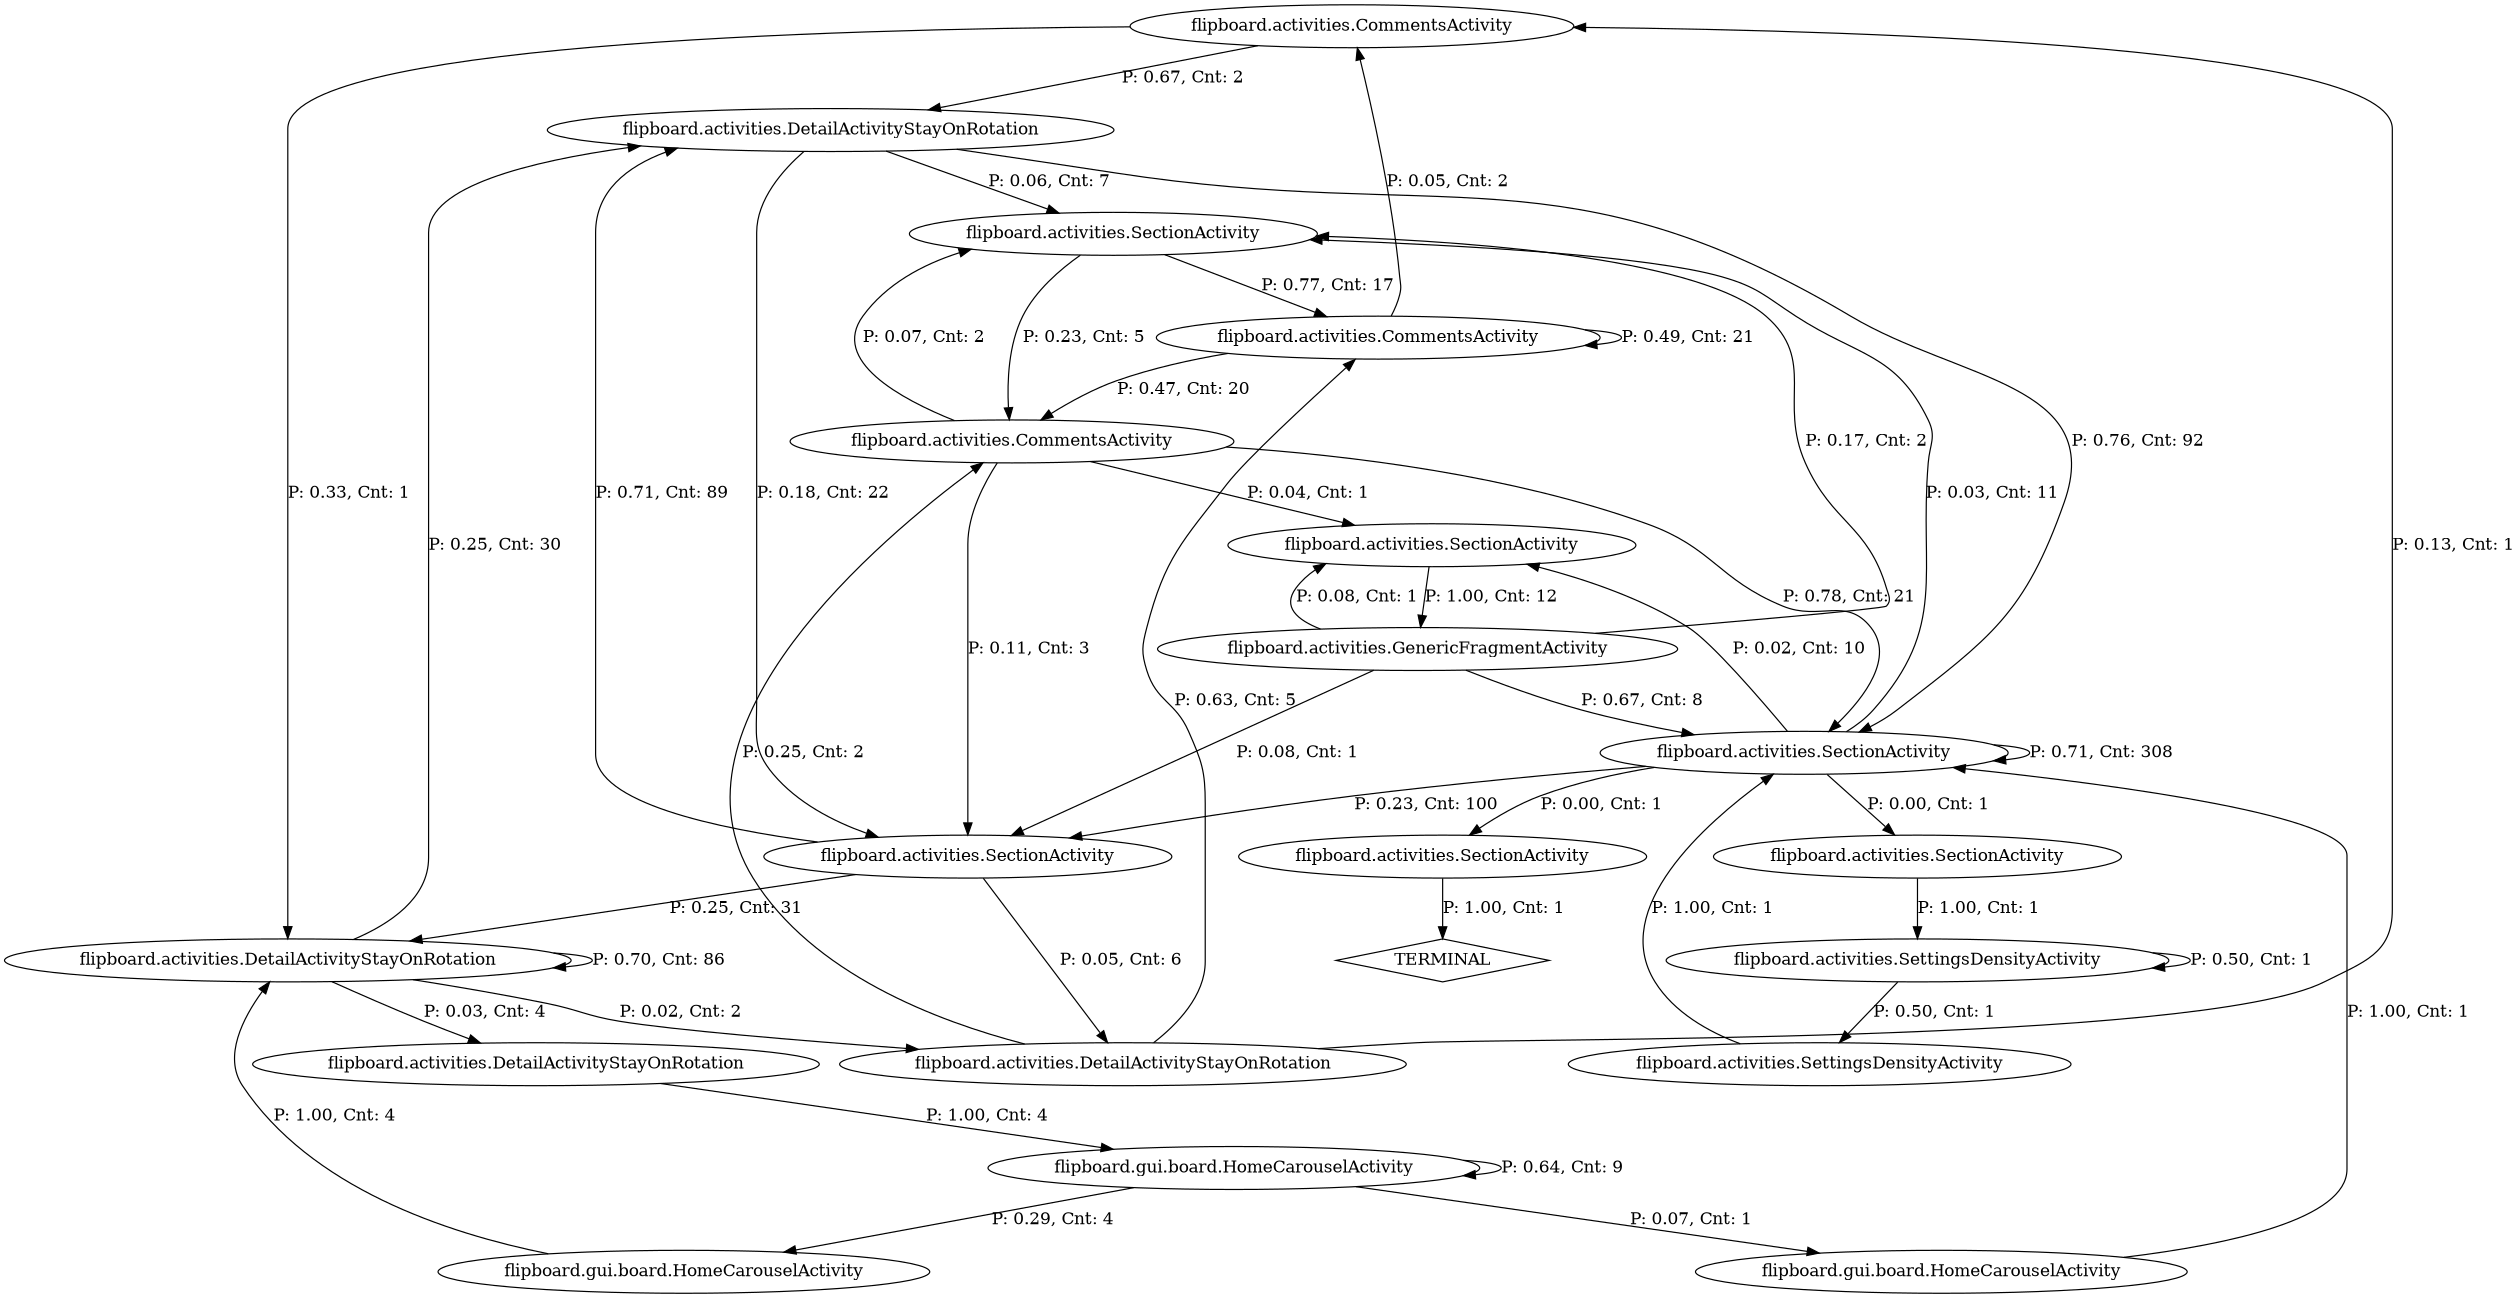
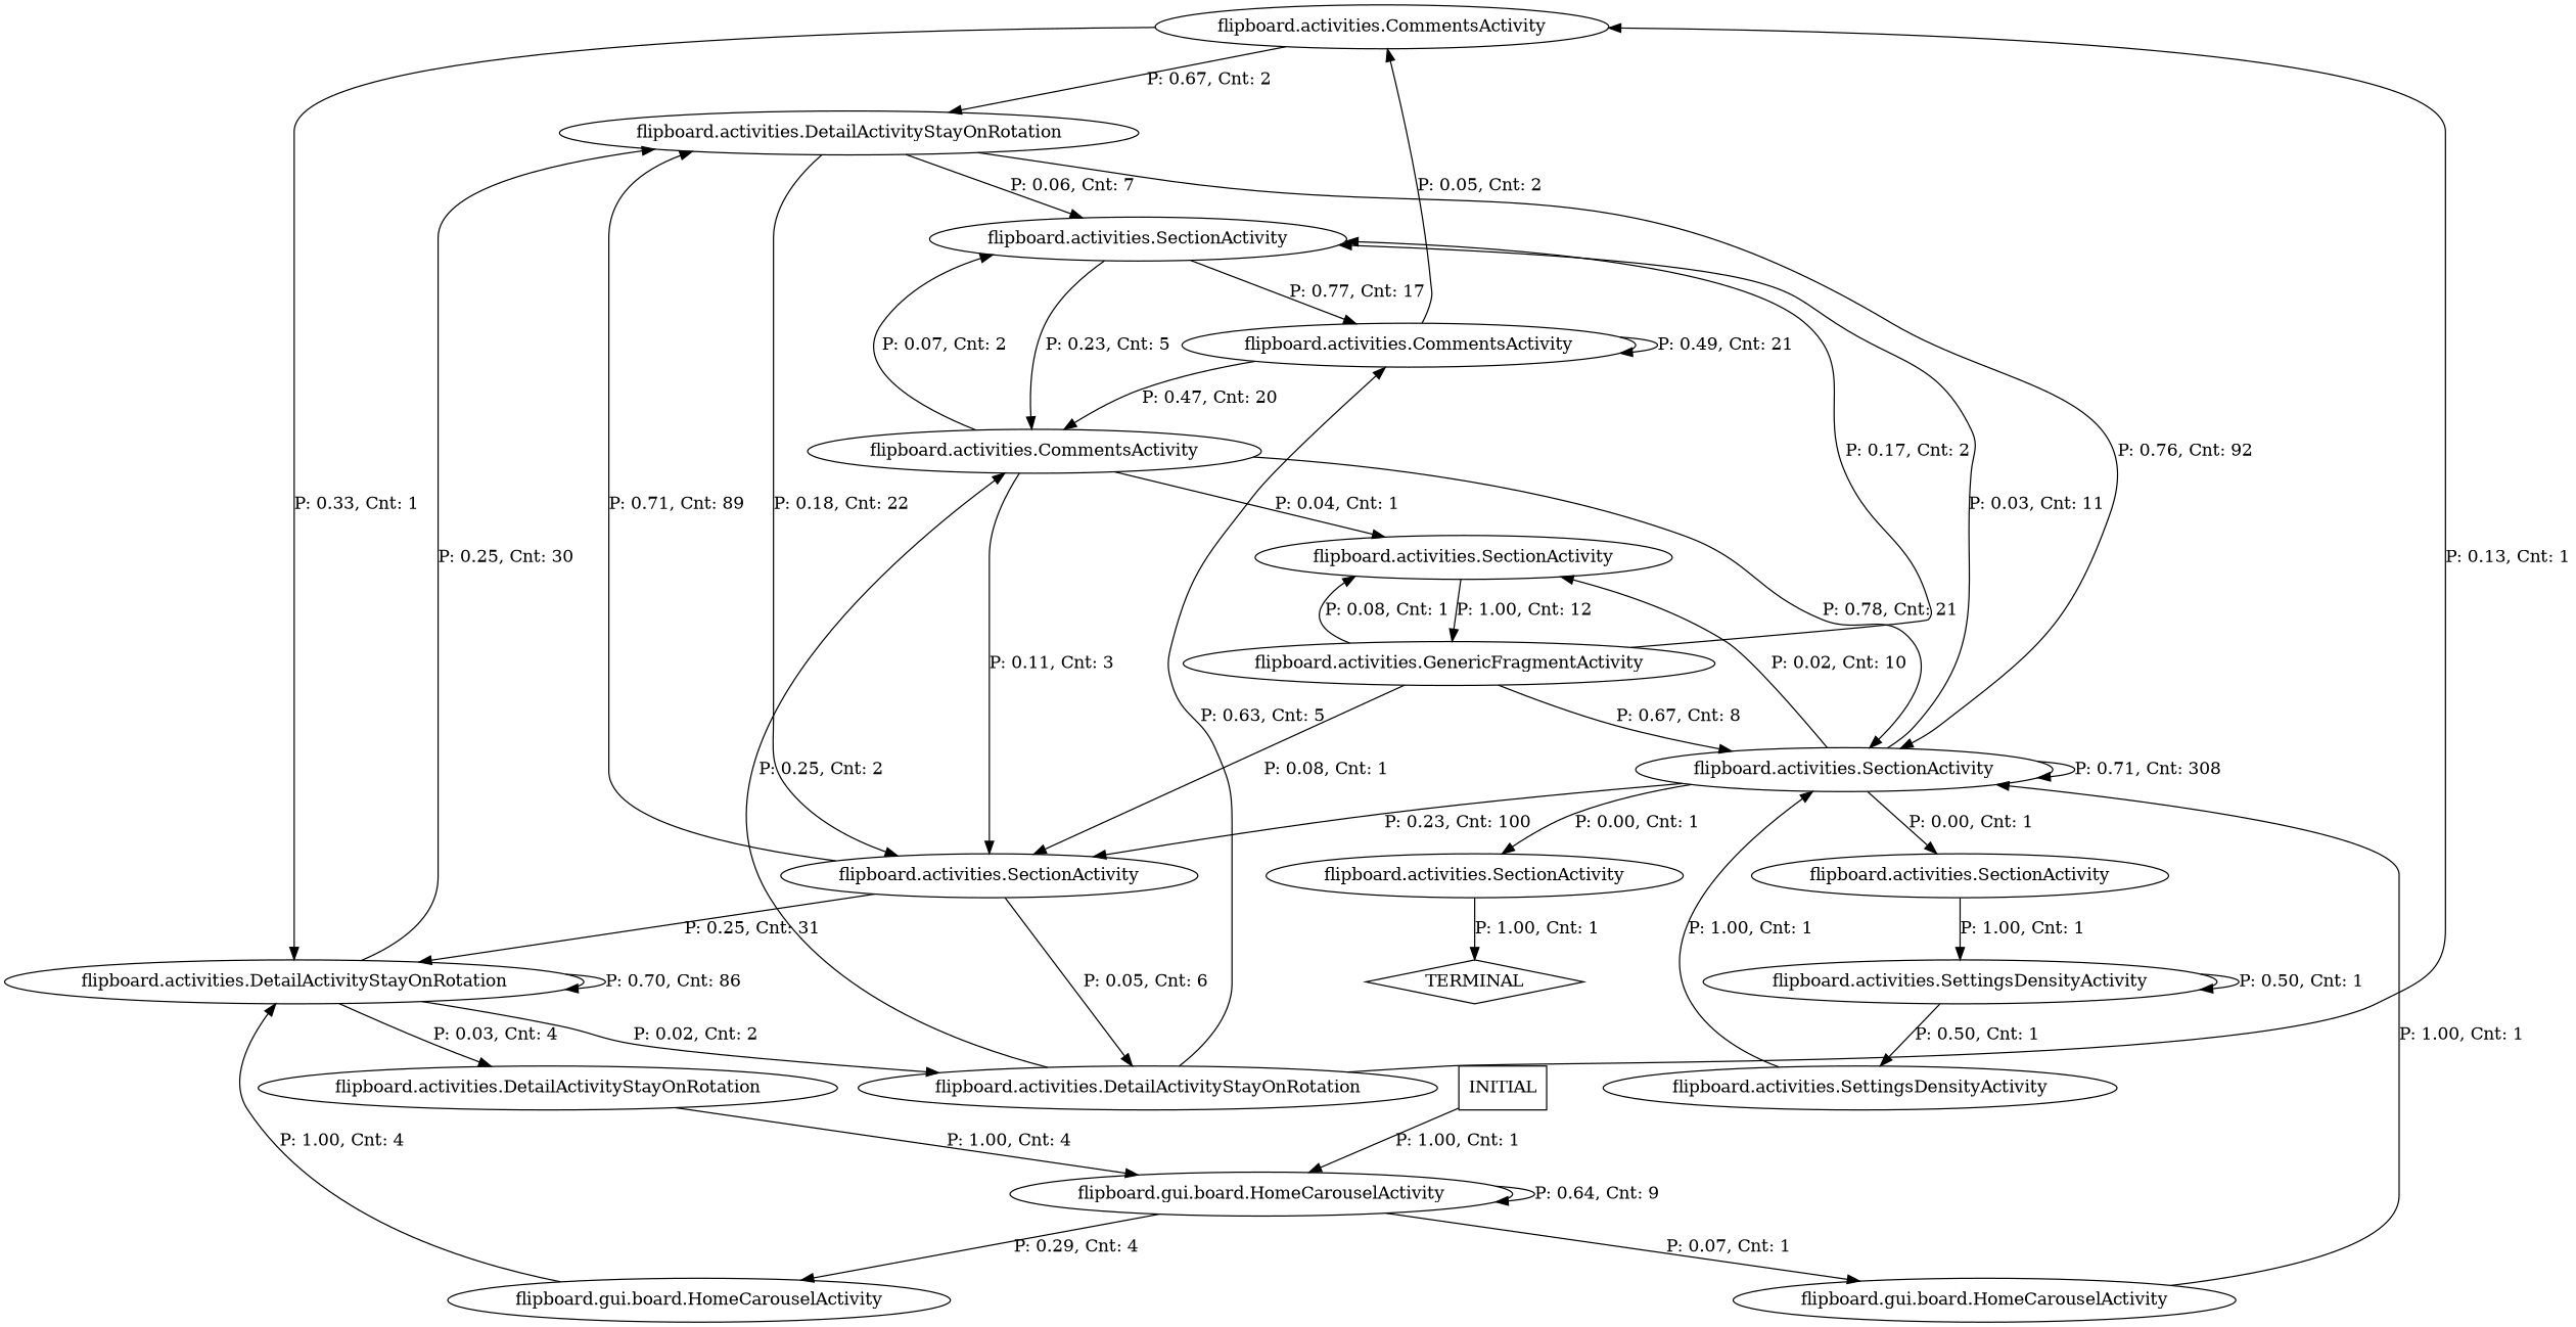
  digraph {
    n1 [label="flipboard.activities.CommentsActivity"]
    n2 [label="flipboard.activities.DetailActivityStayOnRotation"]
    n3 [label="flipboard.activities.DetailActivityStayOnRotation"]
    n4 [label="flipboard.activities.CommentsActivity"]
    n5 [label="flipboard.activities.CommentsActivity"]
    n6 [label="flipboard.activities.SectionActivity"]
    n7 [label="flipboard.activities.SectionActivity"]
    n8 [label="flipboard.activities.SectionActivity"]
    n9 [label="flipboard.activities.SectionActivity"]
    n10 [label="flipboard.activities.DetailActivityStayOnRotation"]
    n11 [label="flipboard.gui.board.HomeCarouselActivity"]
    n12 [label="flipboard.activities.DetailActivityStayOnRotation"]
    n13 [label="flipboard.activities.GenericFragmentActivity"]
    n14 [label="flipboard.activities.SectionActivity"]
    n15 [label="flipboard.activities.SettingsDensityActivity"]
    n16 [label="flipboard.activities.SectionActivity"]
    n17 [label=TERMINAL shape=diamond]
    n18 [label="flipboard.activities.SettingsDensityActivity"]
    n19 [label="flipboard.gui.board.HomeCarouselActivity"]
    n20 [label="flipboard.gui.board.HomeCarouselActivity"]
+   n21 [label=INITIAL shape=box]
    n1 -> n2 [label="P: 0.67, Cnt: 2"]
    n1 -> n3 [label="P: 0.33, Cnt: 1"]
    n2 -> n7 [label="P: 0.06, Cnt: 7"]
    n2 -> n8 [label="P: 0.18, Cnt: 22"]
    n2 -> n9 [label="P: 0.76, Cnt: 92"]
    n3 -> n2 [label="P: 0.25, Cnt: 30"]
    n3 -> n3 [label="P: 0.70, Cnt: 86"]
    n3 -> n10 [label="P: 0.03, Cnt: 4"]
    n3 -> n12 [label="P: 0.02, Cnt: 2"]
    n4 -> n1 [label="P: 0.05, Cnt: 2"]
    n4 -> n4 [label="P: 0.49, Cnt: 21"]
    n4 -> n5 [label="P: 0.47, Cnt: 20"]
    n5 -> n6 [label="P: 0.04, Cnt: 1"]
    n5 -> n7 [label="P: 0.07, Cnt: 2"]
    n5 -> n8 [label="P: 0.11, Cnt: 3"]
    n5 -> n9 [label="P: 0.78, Cnt: 21"]
    n6 -> n13 [label="P: 1.00, Cnt: 12"]
    n7 -> n4 [label="P: 0.77, Cnt: 17"]
    n7 -> n5 [label="P: 0.23, Cnt: 5"]
    n8 -> n2 [label="P: 0.71, Cnt: 89"]
    n8 -> n3 [label="P: 0.25, Cnt: 31"]
    n8 -> n12 [label="P: 0.05, Cnt: 6"]
    n9 -> n6 [label="P: 0.02, Cnt: 10"]
    n9 -> n7 [label="P: 0.03, Cnt: 11"]
    n9 -> n8 [label="P: 0.23, Cnt: 100"]
    n9 -> n9 [label="P: 0.71, Cnt: 308"]
    n9 -> n14 [label="P: 0.00, Cnt: 1"]
    n9 -> n16 [label="P: 0.00, Cnt: 1"]
    n10 -> n11 [label="P: 1.00, Cnt: 4"]
    n11 -> n11 [label="P: 0.64, Cnt: 9"]
    n11 -> n19 [label="P: 0.29, Cnt: 4"]
    n11 -> n20 [label="P: 0.07, Cnt: 1"]
    n12 -> n1 [label="P: 0.13, Cnt: 1"]
    n12 -> n4 [label="P: 0.63, Cnt: 5"]
    n12 -> n5 [label="P: 0.25, Cnt: 2"]
    n13 -> n6 [label="P: 0.08, Cnt: 1"]
    n13 -> n7 [label="P: 0.17, Cnt: 2"]
    n13 -> n8 [label="P: 0.08, Cnt: 1"]
    n13 -> n9 [label="P: 0.67, Cnt: 8"]
    n14 -> n15 [label="P: 1.00, Cnt: 1"]
    n15 -> n15 [label="P: 0.50, Cnt: 1"]
    n15 -> n18 [label="P: 0.50, Cnt: 1"]
    n16 -> n17 [label="P: 1.00, Cnt: 1"]
    n18 -> n9 [label="P: 1.00, Cnt: 1"]
    n19 -> n3 [label="P: 1.00, Cnt: 4"]
    n20 -> n9 [label="P: 1.00, Cnt: 1"]
+   n21 -> n11 [label="P: 1.00, Cnt: 1"]
  }
